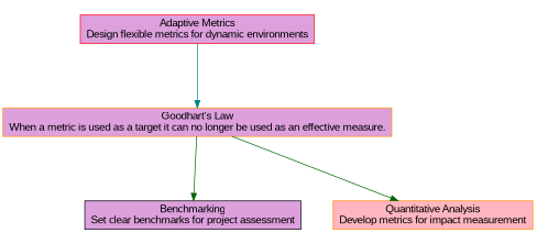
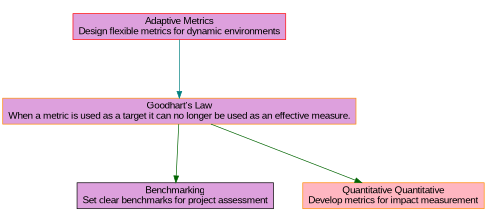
  digraph {
    nodesep=0.6
    rankdir=TB
    ranksep=1.2
    fontname="Liberation Sans"
    node [shape=box style=filled fillcolor=plum color=darkorange fontname="Liberation Sans"]
    edge [color=darkgreen fontname="Liberation Sans"]
    n1 [label="Adaptive Metrics\nDesign flexible metrics for dynamic environments" color=red]
-   n2 [label="Quantitative Analysis\nDevelop metrics for impact measurement" fillcolor=lightpink]
+   n2 [label="Quantitative Quantitative\nDevelop metrics for impact measurement" fillcolor=lightpink]
    n3 [label="Benchmarking\nSet clear benchmarks for project assessment" color=black]
    n4 [label="Goodhart's Law\nWhen a metric is used as a target it can no longer be used as an effective measure.\n"]
    subgraph cluster_1 {
      rank=max
      style=invis
      n1
    }
    subgraph cluster_2 {
      rank=min
      style=invis
      n2
      n3
    }
    n1 -> n4 [color=teal]
    n4 -> n2
    n4 -> n3
  }
